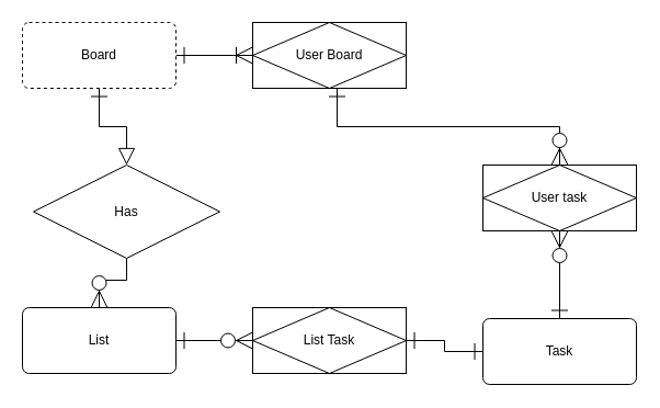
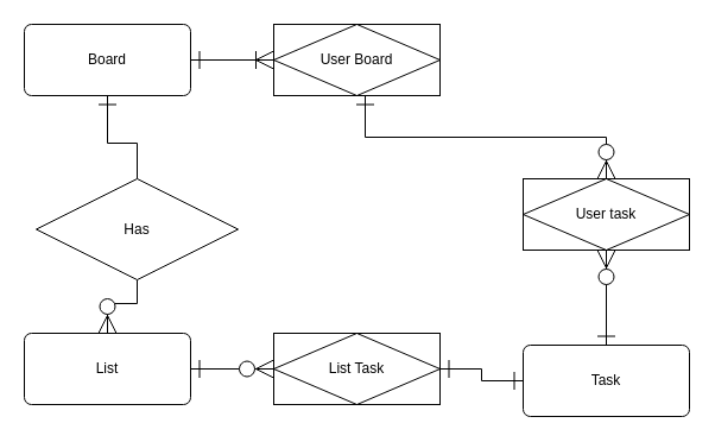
  <mxCell id="0" />
  <mxCell id="1" parent="0" />
  <mxCell id="2" style="edgeStyle=orthogonalEdgeStyle;rounded=0;orthogonalLoop=1;jettySize=auto;html=1;entryX=0;entryY=0.5;entryDx=0;entryDy=0;endArrow=ERoneToMany;endFill=0;endSize=13;startArrow=ERone;startFill=0;sourcePerimeterSpacing=0;startSize=13;" parent="1" source="4" target="9" edge="1"><mxGeometry relative="1" as="geometry" /></mxCell>
- <mxCell id="3" style="edgeStyle=orthogonalEdgeStyle;rounded=0;orthogonalLoop=1;jettySize=auto;html=1;startArrow=ERone;startFill=0;startSize=13;sourcePerimeterSpacing=0;endArrow=block;endFill=0;endSize=13;" parent="1" source="4" target="11" edge="1"><mxGeometry relative="1" as="geometry" /></mxCell>
- <mxCell id="4" value="Board" style="rounded=1;arcSize=10;whiteSpace=wrap;html=1;align=center;dashed=1;" parent="1" vertex="1"><mxGeometry x="20" y="20" width="140" height="60" as="geometry" /></mxCell>
+ <mxCell id="3" style="edgeStyle=orthogonalEdgeStyle;rounded=0;orthogonalLoop=1;jettySize=auto;html=1;startArrow=ERone;startFill=0;startSize=13;sourcePerimeterSpacing=0;endArrow=none;endFill=0;endSize=13;" parent="1" source="4" target="11" edge="1"><mxGeometry relative="1" as="geometry" /></mxCell>
+ <mxCell id="4" value="Board" style="rounded=1;arcSize=10;whiteSpace=wrap;html=1;align=center;" parent="1" vertex="1"><mxGeometry x="20" y="20" width="140" height="60" as="geometry" /></mxCell>
  <mxCell id="5" style="edgeStyle=orthogonalEdgeStyle;rounded=0;orthogonalLoop=1;jettySize=auto;html=1;entryX=0;entryY=0.5;entryDx=0;entryDy=0;endArrow=ERzeroToMany;endFill=1;endSize=13;startArrow=ERone;startFill=0;startSize=13;" edge="1" parent="1" source="6" target="15"><mxGeometry relative="1" as="geometry" /></mxCell>
  <mxCell id="6" value="List" style="rounded=1;arcSize=10;whiteSpace=wrap;html=1;align=center;" parent="1" vertex="1"><mxGeometry x="20" y="280" width="140" height="60" as="geometry" /></mxCell>
  <mxCell id="7" value="Task" style="rounded=1;arcSize=10;whiteSpace=wrap;html=1;align=center;" parent="1" vertex="1"><mxGeometry x="440" y="290" width="140" height="60" as="geometry" /></mxCell>
  <mxCell id="8" style="edgeStyle=orthogonalEdgeStyle;rounded=0;orthogonalLoop=1;jettySize=auto;html=1;startArrow=ERone;startFill=0;startSize=13;sourcePerimeterSpacing=0;endArrow=ERzeroToMany;endFill=1;endSize=13;exitX=0.55;exitY=1;exitDx=0;exitDy=0;exitPerimeter=0;" parent="1" source="9" target="13" edge="1"><mxGeometry relative="1" as="geometry" /></mxCell>
  <mxCell id="9" value="User Board" style="shape=associativeEntity;whiteSpace=wrap;html=1;align=center;" parent="1" vertex="1"><mxGeometry x="230" y="20" width="140" height="60" as="geometry" /></mxCell>
  <mxCell id="10" style="edgeStyle=orthogonalEdgeStyle;rounded=0;orthogonalLoop=1;jettySize=auto;html=1;startArrow=none;startFill=0;startSize=13;sourcePerimeterSpacing=0;endArrow=ERzeroToMany;endFill=1;endSize=13;" parent="1" source="11" target="6" edge="1"><mxGeometry relative="1" as="geometry" /></mxCell>
  <mxCell id="11" value="Has" style="shape=rhombus;perimeter=rhombusPerimeter;whiteSpace=wrap;html=1;align=center;" parent="1" vertex="1"><mxGeometry x="30" y="150" width="170" height="85" as="geometry" /></mxCell>
  <mxCell id="12" style="edgeStyle=orthogonalEdgeStyle;rounded=0;orthogonalLoop=1;jettySize=auto;html=1;startArrow=ERzeroToMany;startFill=1;startSize=13;sourcePerimeterSpacing=0;endArrow=ERone;endFill=0;endSize=13;" parent="1" source="13" target="7" edge="1"><mxGeometry relative="1" as="geometry" /></mxCell>
  <mxCell id="13" value="User task" style="shape=associativeEntity;whiteSpace=wrap;html=1;align=center;" parent="1" vertex="1"><mxGeometry x="440" y="150" width="140" height="60" as="geometry" /></mxCell>
  <mxCell id="14" style="edgeStyle=orthogonalEdgeStyle;rounded=0;orthogonalLoop=1;jettySize=auto;html=1;entryX=0;entryY=0.5;entryDx=0;entryDy=0;endArrow=ERone;endFill=0;endSize=13;startArrow=ERone;startFill=0;startSize=13;" edge="1" parent="1" source="15" target="7"><mxGeometry relative="1" as="geometry" /></mxCell>
  <mxCell id="15" value="List Task" style="shape=associativeEntity;whiteSpace=wrap;html=1;align=center;" vertex="1" parent="1"><mxGeometry x="230" y="280" width="140" height="60" as="geometry" /></mxCell>
